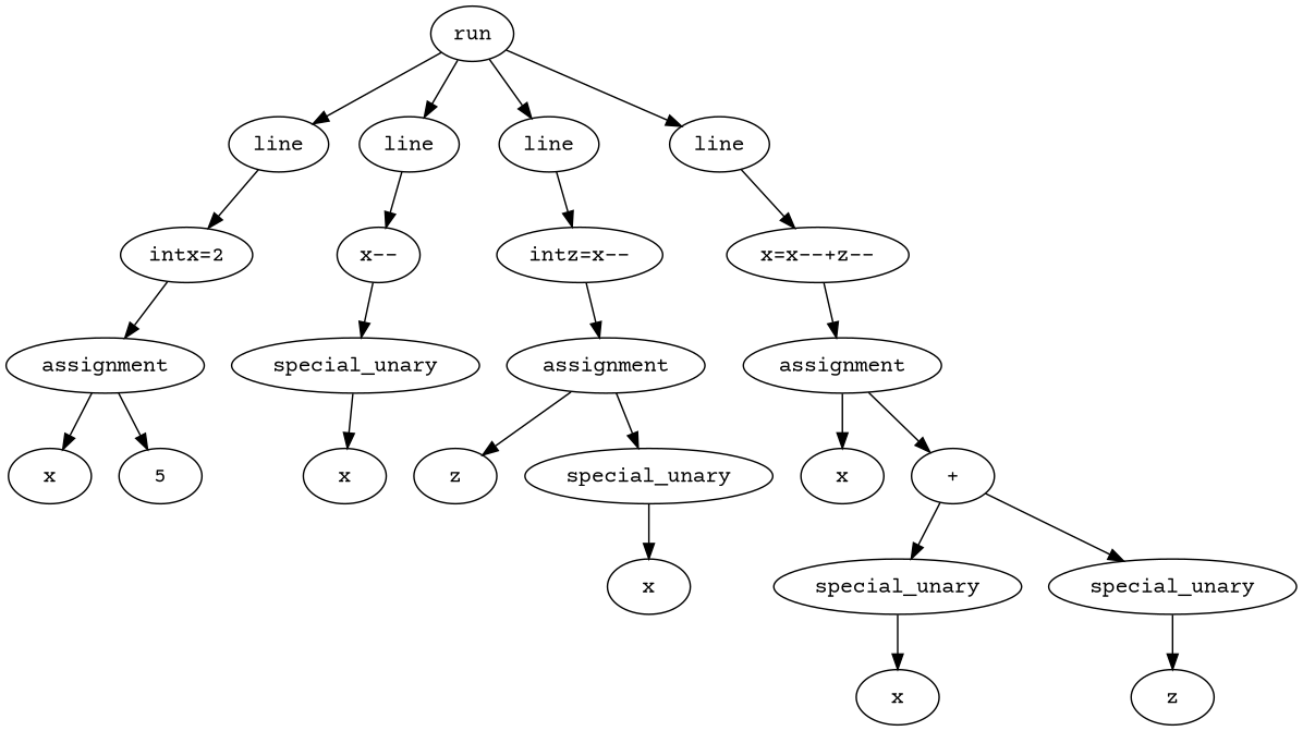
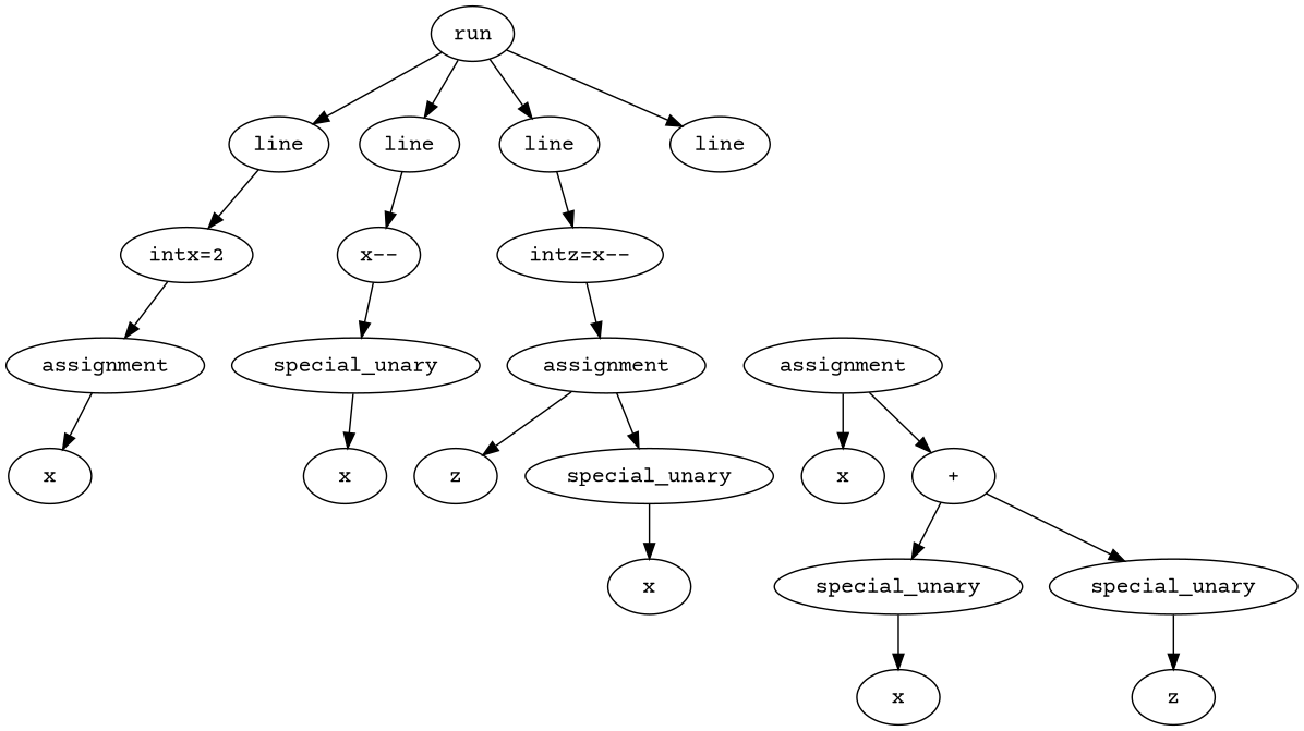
  digraph {
    fontname="Courier Prime"
    node [fontname="Courier Prime"]
    edge [fontname="Courier Prime"]
    n1 [label=run]
    n2 [label=line]
    n3 [label=line]
    n4 [label=line]
    n5 [label=line]
    n6 [label="intx=2"]
    n7 [label="x--"]
    n8 [label="intz=x--"]
-   n9 [label="x=x--+z--"]
    n10 [label=assignment]
    n11 [label=x]
-   n12 [label=5]
    n13 [label=special_unary]
    n14 [label=x]
    n15 [label=assignment]
    n16 [label=z]
    n17 [label=special_unary]
    n18 [label=x]
    n19 [label=assignment]
    n20 [label=x]
    n21 [label="+"]
    n22 [label=special_unary]
    n23 [label=special_unary]
    n24 [label=x]
    n25 [label=z]
    n1 -> n2
    n1 -> n3
    n1 -> n4
    n1 -> n5
    n2 -> n6
    n3 -> n7
    n4 -> n8
-   n5 -> n9
    n6 -> n10
    n7 -> n13
    n8 -> n15
-   n9 -> n19
    n10 -> n11
-   n10 -> n12
    n13 -> n14
    n15 -> n16
    n15 -> n17
    n17 -> n18
    n19 -> n20
    n19 -> n21
    n21 -> n22
    n21 -> n23
    n22 -> n24
    n23 -> n25
  }
